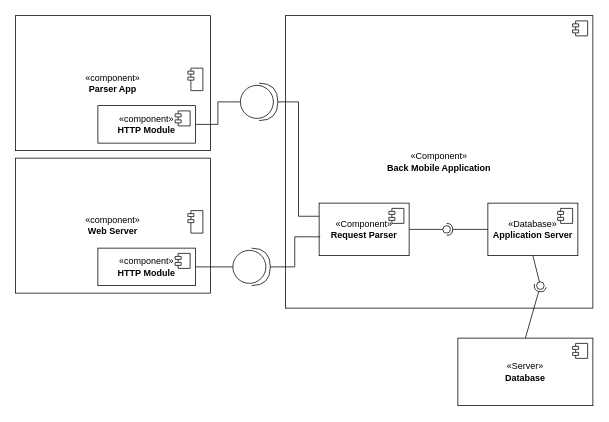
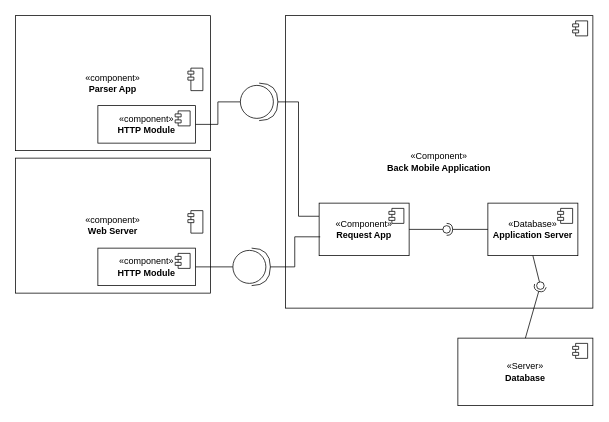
  <mxCell id="0" />
  <mxCell id="1" parent="0" />
  <mxCell id="2" value="«component»&lt;br&gt;&lt;b&gt;Parser App&lt;/b&gt;" style="html=1;dropTarget=0;whiteSpace=wrap;" vertex="1" parent="1"><mxGeometry x="20" y="20" width="260" height="180" as="geometry" /></mxCell>
  <mxCell id="3" value="" style="shape=module;jettyWidth=8;jettyHeight=4;" vertex="1" parent="2"><mxGeometry x="1" width="20" height="30" relative="1" as="geometry"><mxPoint x="-30" y="70" as="offset" /></mxGeometry></mxCell>
  <mxCell id="4" style="edgeStyle=orthogonalEdgeStyle;rounded=0;orthogonalLoop=1;jettySize=auto;html=1;endArrow=none;endFill=0;" edge="1" parent="1" source="5" target="7"><mxGeometry relative="1" as="geometry" /></mxCell>
  <mxCell id="5" value="«component»&lt;br&gt;&lt;b&gt;HTTP Module&lt;/b&gt;" style="html=1;dropTarget=0;whiteSpace=wrap;" vertex="1" parent="1"><mxGeometry x="130" y="140" width="130" height="50" as="geometry" /></mxCell>
  <mxCell id="6" value="" style="shape=module;jettyWidth=8;jettyHeight=4;" vertex="1" parent="5"><mxGeometry x="1" width="20" height="20" relative="1" as="geometry"><mxPoint x="-27" y="7" as="offset" /></mxGeometry></mxCell>
  <mxCell id="7" value="" style="shape=providedRequiredInterface;html=1;verticalLabelPosition=bottom;sketch=0;" vertex="1" parent="1"><mxGeometry x="320" y="110" width="50" height="50" as="geometry" /></mxCell>
  <mxCell id="8" value="«Component»&lt;br&gt;&lt;b&gt;Back Mobile Application&lt;/b&gt;" style="html=1;dropTarget=0;whiteSpace=wrap;" vertex="1" parent="1"><mxGeometry x="380" y="20" width="410" height="390" as="geometry" /></mxCell>
  <mxCell id="9" value="" style="shape=module;jettyWidth=8;jettyHeight=4;" vertex="1" parent="8"><mxGeometry x="1" width="20" height="20" relative="1" as="geometry"><mxPoint x="-27" y="7" as="offset" /></mxGeometry></mxCell>
  <mxCell id="10" value="«component»&lt;br&gt;&lt;b&gt;Web Server&lt;/b&gt;" style="html=1;dropTarget=0;whiteSpace=wrap;" vertex="1" parent="1"><mxGeometry x="20" y="210" width="260" height="180" as="geometry" /></mxCell>
  <mxCell id="11" value="" style="shape=module;jettyWidth=8;jettyHeight=4;" vertex="1" parent="10"><mxGeometry x="1" width="20" height="30" relative="1" as="geometry"><mxPoint x="-30" y="70" as="offset" /></mxGeometry></mxCell>
  <mxCell id="12" style="edgeStyle=orthogonalEdgeStyle;rounded=0;orthogonalLoop=1;jettySize=auto;html=1;endArrow=none;endFill=0;" edge="1" parent="1" source="13" target="15"><mxGeometry relative="1" as="geometry" /></mxCell>
  <mxCell id="13" value="«component»&lt;br&gt;&lt;b&gt;HTTP Module&lt;/b&gt;" style="html=1;dropTarget=0;whiteSpace=wrap;" vertex="1" parent="1"><mxGeometry x="130" y="330" width="130" height="50" as="geometry" /></mxCell>
  <mxCell id="14" value="" style="shape=module;jettyWidth=8;jettyHeight=4;" vertex="1" parent="13"><mxGeometry x="1" width="20" height="20" relative="1" as="geometry"><mxPoint x="-27" y="7" as="offset" /></mxGeometry></mxCell>
  <mxCell id="15" value="" style="shape=providedRequiredInterface;html=1;verticalLabelPosition=bottom;sketch=0;" vertex="1" parent="1"><mxGeometry x="310" y="330" width="50" height="50" as="geometry" /></mxCell>
  <mxCell id="16" style="edgeStyle=orthogonalEdgeStyle;rounded=0;orthogonalLoop=1;jettySize=auto;html=1;entryX=1;entryY=0.5;entryDx=0;entryDy=0;entryPerimeter=0;endArrow=none;endFill=0;exitX=0;exitY=0.25;exitDx=0;exitDy=0;" edge="1" parent="1" source="17" target="7"><mxGeometry relative="1" as="geometry" /></mxCell>
- <mxCell id="17" value="«Component»&lt;br&gt;&lt;b&gt;Request Parser&lt;/b&gt;" style="html=1;dropTarget=0;whiteSpace=wrap;" vertex="1" parent="1"><mxGeometry x="425" y="270" width="120" height="70" as="geometry" /></mxCell>
+ <mxCell id="17" value="«Component»&lt;br&gt;&lt;b&gt;Request App&lt;/b&gt;" style="html=1;dropTarget=0;whiteSpace=wrap;" vertex="1" parent="1"><mxGeometry x="425" y="270" width="120" height="70" as="geometry" /></mxCell>
  <mxCell id="18" value="" style="shape=module;jettyWidth=8;jettyHeight=4;" vertex="1" parent="17"><mxGeometry x="1" width="20" height="20" relative="1" as="geometry"><mxPoint x="-27" y="7" as="offset" /></mxGeometry></mxCell>
  <mxCell id="19" value="«Database»&lt;br&gt;&lt;b&gt;Application Server&lt;/b&gt;" style="html=1;dropTarget=0;whiteSpace=wrap;" vertex="1" parent="1"><mxGeometry x="650" y="270" width="120" height="70" as="geometry" /></mxCell>
  <mxCell id="20" value="" style="shape=module;jettyWidth=8;jettyHeight=4;" vertex="1" parent="19"><mxGeometry x="1" width="20" height="20" relative="1" as="geometry"><mxPoint x="-27" y="7" as="offset" /></mxGeometry></mxCell>
  <mxCell id="21" style="edgeStyle=orthogonalEdgeStyle;rounded=0;orthogonalLoop=1;jettySize=auto;html=1;entryX=0.012;entryY=0.642;entryDx=0;entryDy=0;entryPerimeter=0;endArrow=none;endFill=0;" edge="1" parent="1" source="15" target="17"><mxGeometry relative="1" as="geometry" /></mxCell>
  <mxCell id="22" value="" style="rounded=0;orthogonalLoop=1;jettySize=auto;html=1;endArrow=halfCircle;endFill=0;endSize=6;strokeWidth=1;sketch=0;exitX=0;exitY=0.5;exitDx=0;exitDy=0;" edge="1" target="24" parent="1" source="19"><mxGeometry relative="1" as="geometry"><mxPoint x="585" y="305" as="sourcePoint" /></mxGeometry></mxCell>
  <mxCell id="23" value="" style="rounded=0;orthogonalLoop=1;jettySize=auto;html=1;endArrow=oval;endFill=0;sketch=0;sourcePerimeterSpacing=0;targetPerimeterSpacing=0;endSize=10;" edge="1" target="24" parent="1"><mxGeometry relative="1" as="geometry"><mxPoint x="545" y="305" as="sourcePoint" /></mxGeometry></mxCell>
  <mxCell id="24" value="" style="ellipse;whiteSpace=wrap;html=1;align=center;aspect=fixed;fillColor=none;strokeColor=none;resizable=0;perimeter=centerPerimeter;rotatable=0;allowArrows=0;points=[];outlineConnect=1;" vertex="1" parent="1"><mxGeometry x="590" y="300" width="10" height="10" as="geometry" /></mxCell>
  <mxCell id="25" value="«Server»&lt;br&gt;&lt;b&gt;Database&lt;/b&gt;" style="html=1;dropTarget=0;whiteSpace=wrap;" vertex="1" parent="1"><mxGeometry x="610" y="450" width="180" height="90" as="geometry" /></mxCell>
  <mxCell id="26" value="" style="shape=module;jettyWidth=8;jettyHeight=4;" vertex="1" parent="25"><mxGeometry x="1" width="20" height="20" relative="1" as="geometry"><mxPoint x="-27" y="7" as="offset" /></mxGeometry></mxCell>
  <mxCell id="27" value="" style="rounded=0;orthogonalLoop=1;jettySize=auto;html=1;endArrow=halfCircle;endFill=0;endSize=6;strokeWidth=1;sketch=0;exitX=0.5;exitY=0;exitDx=0;exitDy=0;" edge="1" target="29" parent="1" source="25"><mxGeometry relative="1" as="geometry"><mxPoint x="740" y="380" as="sourcePoint" /></mxGeometry></mxCell>
  <mxCell id="28" value="" style="rounded=0;orthogonalLoop=1;jettySize=auto;html=1;endArrow=oval;endFill=0;sketch=0;sourcePerimeterSpacing=0;targetPerimeterSpacing=0;endSize=10;exitX=0.5;exitY=1;exitDx=0;exitDy=0;" edge="1" target="29" parent="1" source="19"><mxGeometry relative="1" as="geometry"><mxPoint x="700" y="380" as="sourcePoint" /></mxGeometry></mxCell>
  <mxCell id="29" value="" style="ellipse;whiteSpace=wrap;html=1;align=center;aspect=fixed;fillColor=none;strokeColor=none;resizable=0;perimeter=centerPerimeter;rotatable=0;allowArrows=0;points=[];outlineConnect=1;" vertex="1" parent="1"><mxGeometry x="715" y="375" width="10" height="10" as="geometry" /></mxCell>
